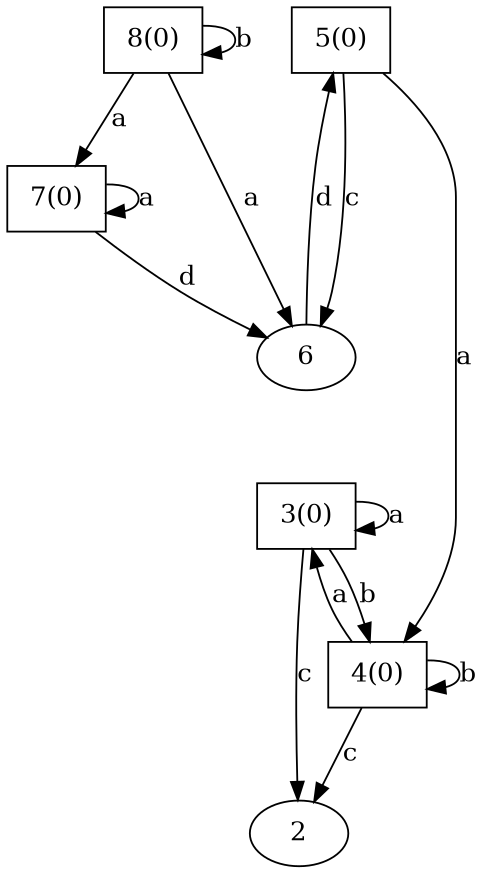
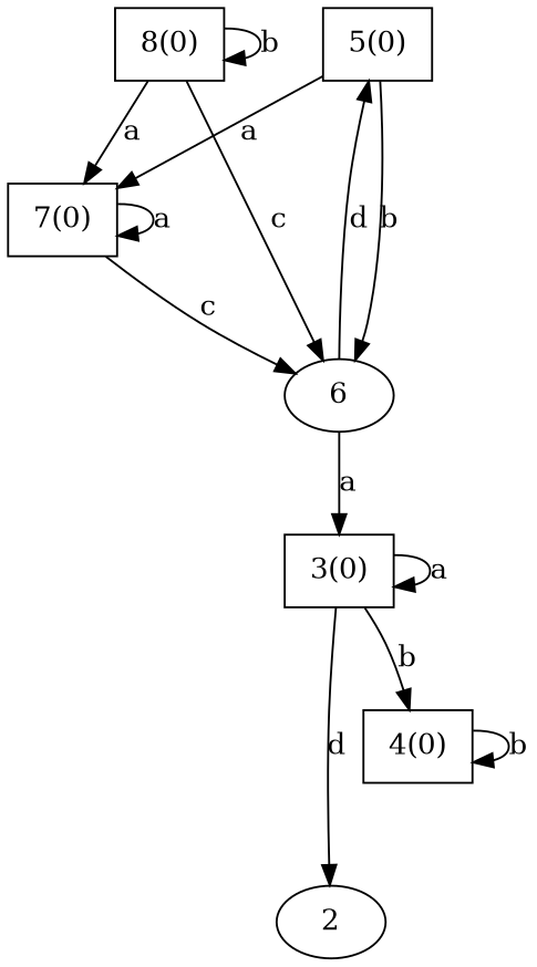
  digraph {
    node [shape=box]
    2 [shape=""]
    n2 [label="3(0)"]
    n3 [label="4(0)"]
    n4 [label="5(0)"]
    6 [shape=""]
    n6 [label="7(0)"]
    n7 [label="8(0)"]
-   n2 -> 2 [label=c]
+   n2 -> 2 [label=d]
    n2 -> n2 [label=a]
    n2 -> n3 [label=b]
-   n3 -> 2 [label=c]
-   n3 -> n2 [label=a]
+   6 -> n2 [label=a]
    n3 -> n3 [label=b]
-   n4 -> 6 [label=c]
-   n4 -> n3 [label=a]
+   n4 -> 6 [label=b]
+   n4 -> n6 [label=a]
    6 -> n4 [label=d]
-   n6 -> 6 [label=d]
+   n6 -> 6 [label=c]
    n6 -> n6 [label=a]
-   n7 -> 6 [label=a]
+   n7 -> 6 [label=c]
    n7 -> n6 [label=a]
    n7 -> n7 [label=b]
  }
